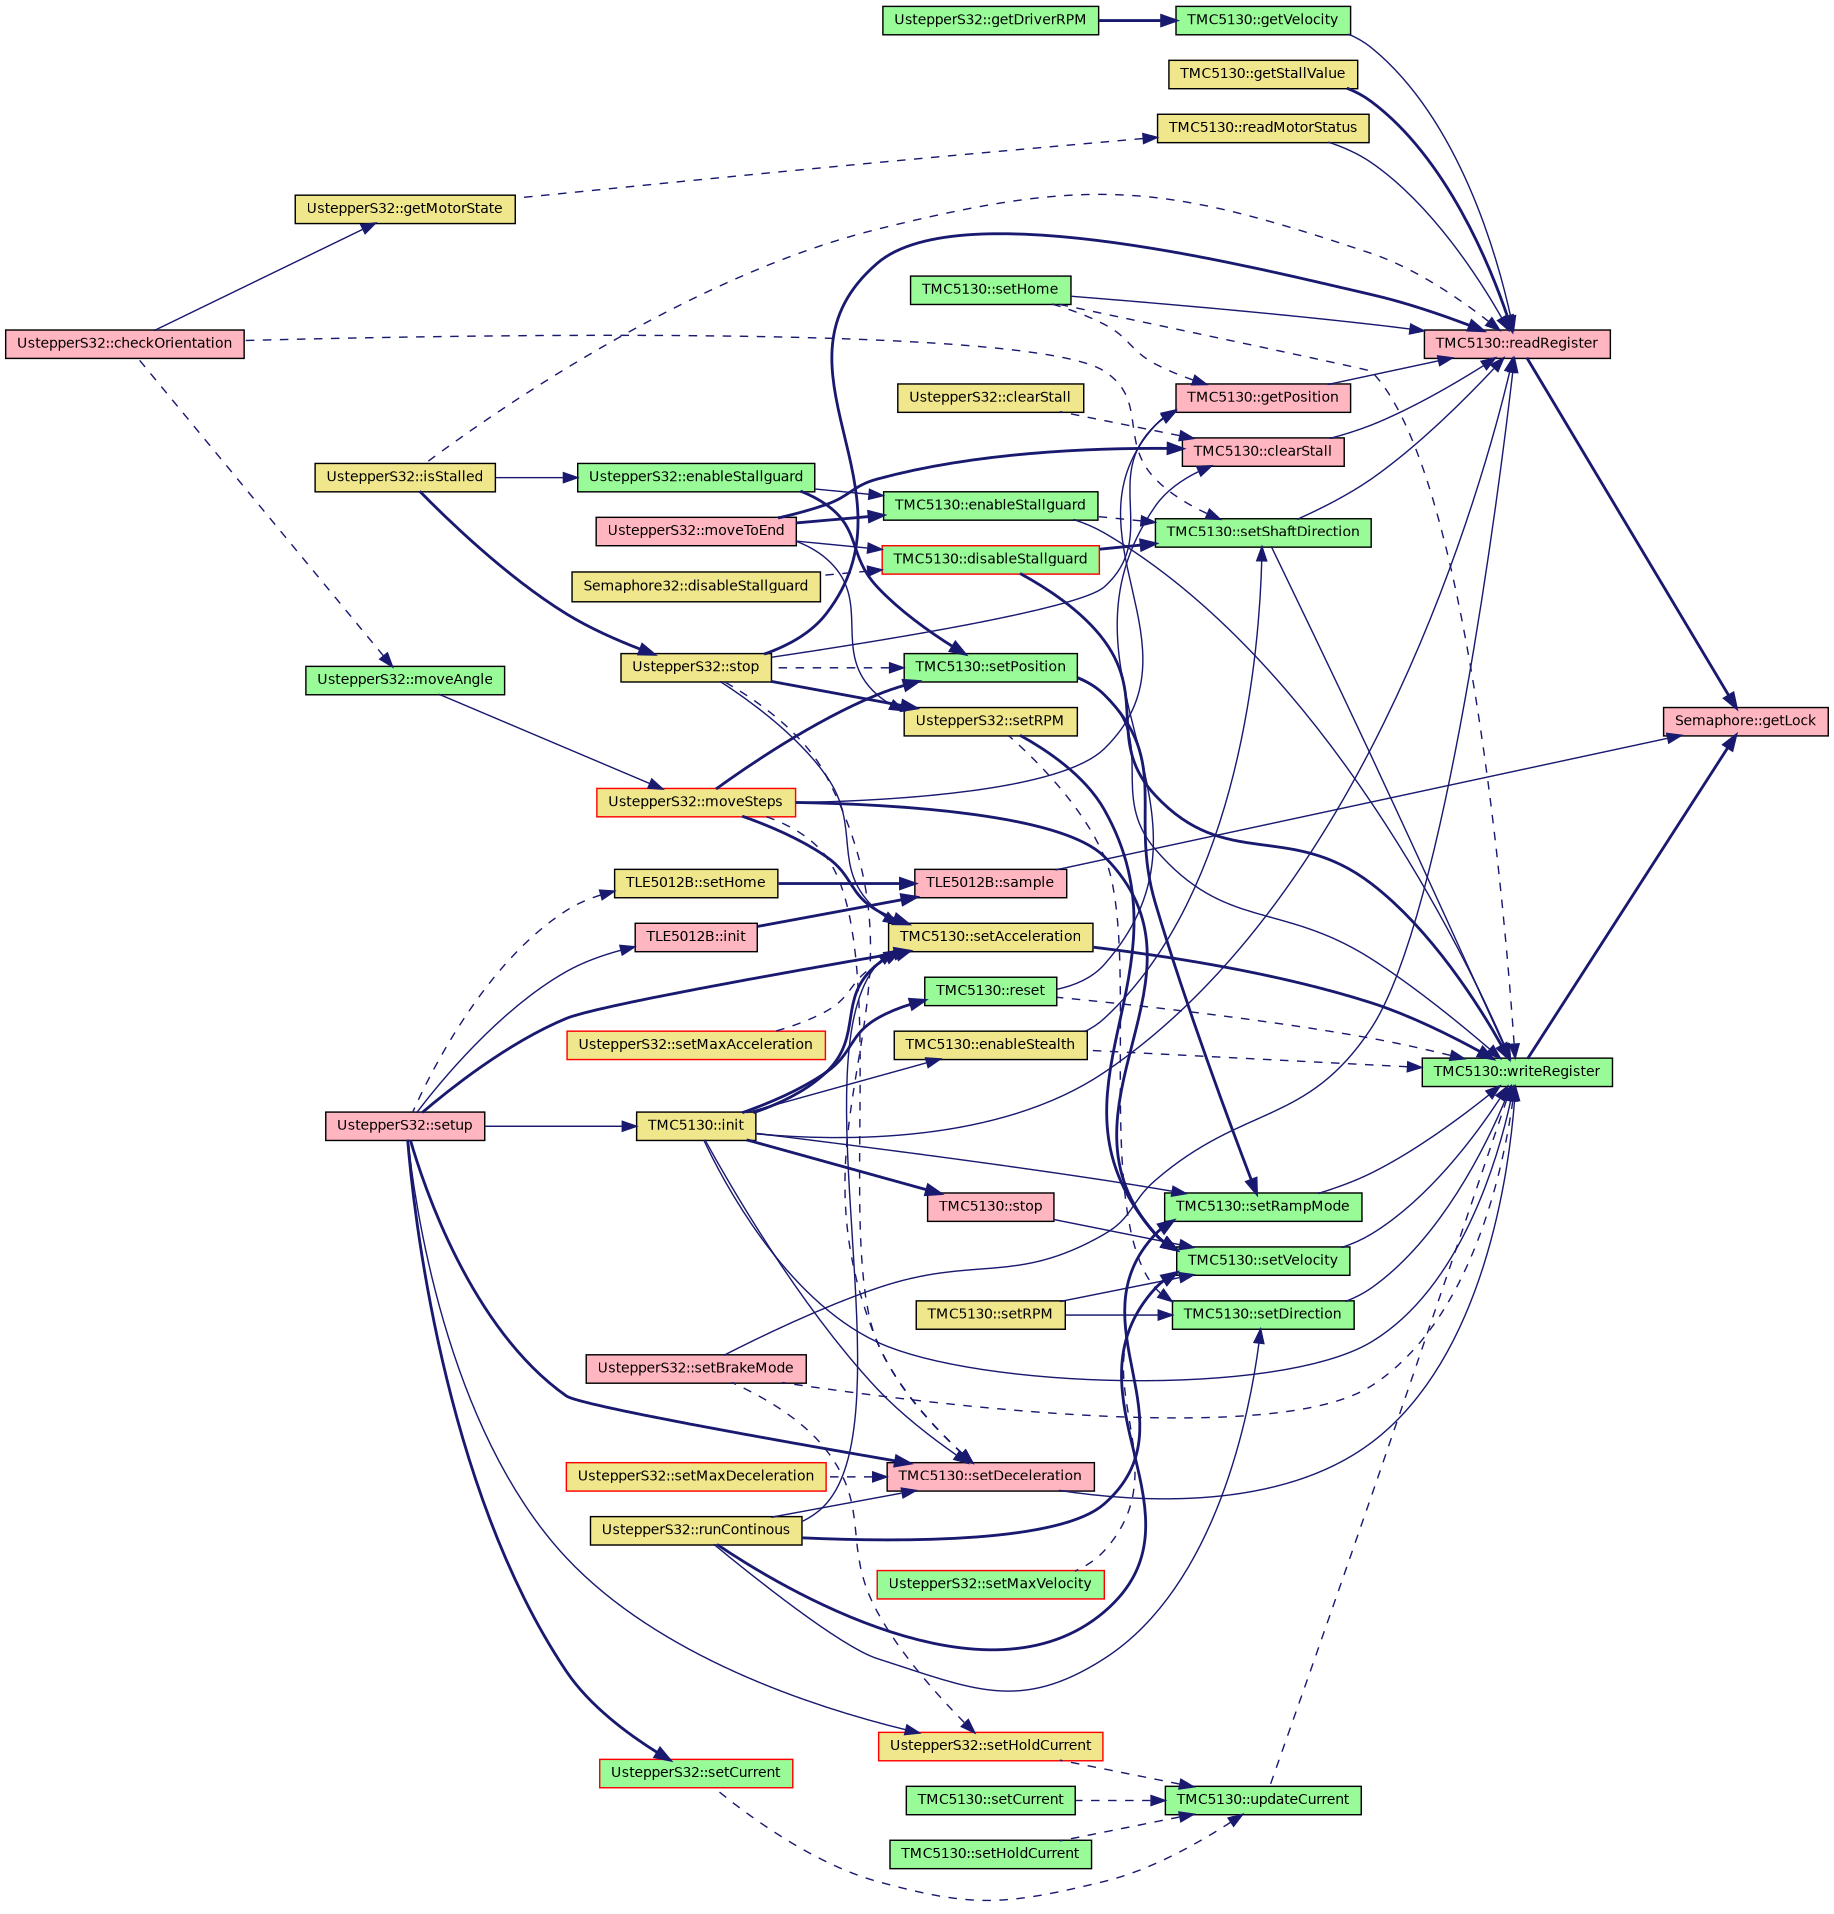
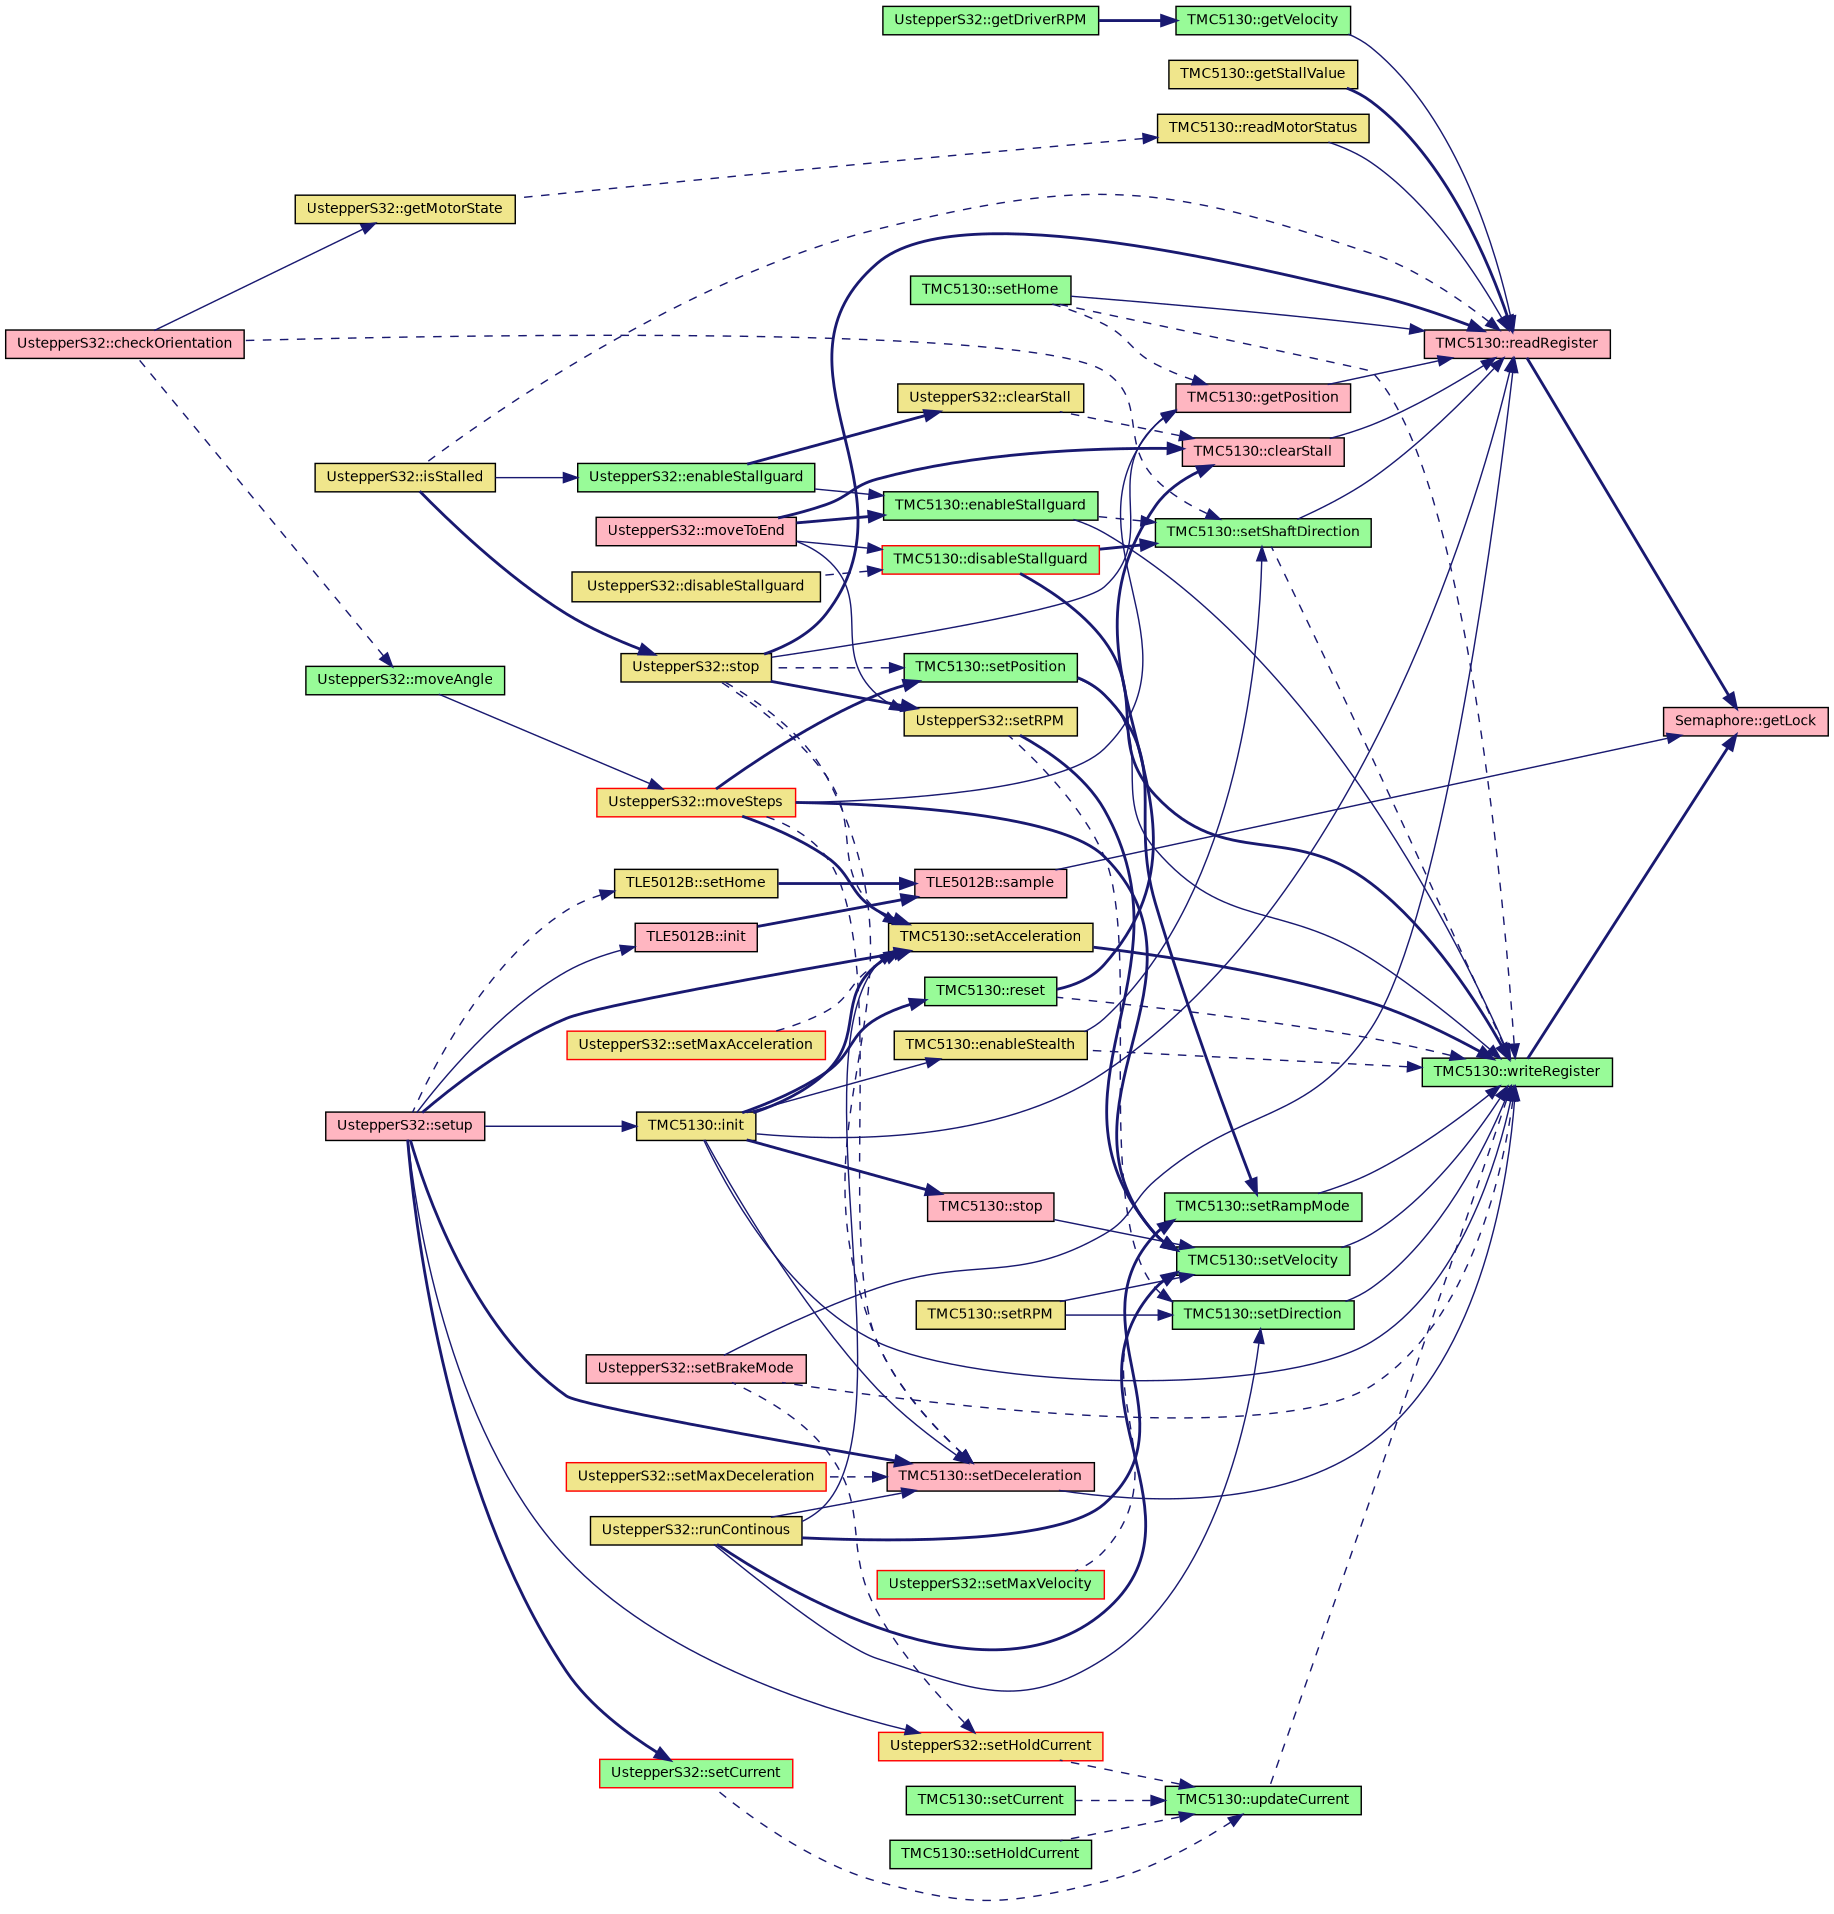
  digraph {
    rankdir=RL
    node [color=black fillcolor=palegreen fontname=Helvetica fontsize=10 shape=record style=filled]
    edge [color=midnightblue dir=back fontname=Helvetica fontsize=10 labelfontname=Helvetica labelfontsize=10 style=solid]
    n1 [fillcolor=lightpink fontcolor=black height=0.2 label="Semaphore::getLock" width=0.4]
    n2 [fillcolor=lightpink height=0.2 label="TMC5130::readRegister" width=0.4]
    n3 [fillcolor=lightpink height=0.2 label="TLE5012B::sample" width=0.4]
    n4 [height=0.2 label="TMC5130::writeRegister" width=0.4]
    n5 [fillcolor=lightpink height=0.2 label="TMC5130::clearStall" width=0.4]
    n6 [fillcolor=khaki height=0.2 label="UstepperS32::isStalled" width=0.4]
    n7 [fillcolor=khaki height=0.2 label="TMC5130::init" width=0.4]
    n8 [fillcolor=lightpink height=0.2 label="TMC5130::getPosition" width=0.4]
    n9 [height=0.2 label="TMC5130::setHome" width=0.4]
    n10 [fillcolor=khaki height=0.2 label="UstepperS32::stop" width=0.4]
    n11 [fillcolor=khaki height=0.2 label="TMC5130::getStallValue" width=0.4]
    n12 [height=0.2 label="TMC5130::getVelocity" width=0.4]
    n13 [fillcolor=khaki height=0.2 label="TMC5130::readMotorStatus" width=0.4]
    n14 [fillcolor=lightpink height=0.2 label="UstepperS32::setBrakeMode" width=0.4]
    n15 [height=0.2 label="TMC5130::setShaftDirection" width=0.4]
    n16 [fillcolor=lightpink height=0.2 label="TLE5012B::init" width=0.4]
    n17 [fillcolor=khaki height=0.2 label="TLE5012B::setHome" width=0.4]
    n18 [height=0.2 label="TMC5130::reset" width=0.4]
    n19 [color=red height=0.2 label="TMC5130::disableStallguard" width=0.4]
    n20 [height=0.2 label="TMC5130::enableStallguard" width=0.4]
    n21 [fillcolor=khaki height=0.2 label="TMC5130::enableStealth" width=0.4]
    n22 [fillcolor=khaki height=0.2 label="TMC5130::setAcceleration" width=0.4]
    n23 [fillcolor=lightpink height=0.2 label="TMC5130::setDeceleration" width=0.4]
    n24 [height=0.2 label="TMC5130::setDirection" width=0.4]
    n25 [height=0.2 label="TMC5130::setPosition" width=0.4]
    n26 [height=0.2 label="TMC5130::setRampMode" width=0.4]
    n27 [height=0.2 label="TMC5130::setVelocity" width=0.4]
    n28 [height=0.2 label="TMC5130::updateCurrent" width=0.4]
    n29 [fillcolor=khaki height=0.2 label="UstepperS32::clearStall" width=0.4]
    n30 [fillcolor=lightpink height=0.2 label="UstepperS32::moveToEnd" width=0.4]
    n31 [fillcolor=lightpink height=0.2 label="UstepperS32::setup" width=0.4]
    n32 [color=red fillcolor=khaki height=0.2 label="UstepperS32::moveSteps" width=0.4]
    n33 [height=0.2 label="UstepperS32::getDriverRPM" width=0.4]
    n34 [fillcolor=khaki height=0.2 label="UstepperS32::getMotorState" width=0.4]
    n35 [fillcolor=lightpink height=0.2 label="UstepperS32::checkOrientation" width=0.4]
    n36 [height=0.2 label="UstepperS32::enableStallguard" width=0.4]
    n37 [height=0.2 label="UstepperS32::moveAngle" width=0.4]
-   n38 [fillcolor=khaki height=0.2 label="Semaphore32::disableStallguard" width=0.4]
+   n38 [fillcolor=khaki height=0.2 label="UstepperS32::disableStallguard" width=0.4]
    n39 [fillcolor=khaki height=0.2 label="UstepperS32::runContinous" width=0.4]
    n40 [color=red fillcolor=khaki height=0.2 label="UstepperS32::setMaxAcceleration" width=0.4]
    n41 [color=red fillcolor=khaki height=0.2 label="UstepperS32::setMaxDeceleration" width=0.4]
    n42 [fillcolor=khaki height=0.2 label="TMC5130::setRPM" width=0.4]
    n43 [fillcolor=khaki height=0.2 label="UstepperS32::setRPM" width=0.4]
    n44 [color=red height=0.2 label="UstepperS32::setMaxVelocity" width=0.4]
    n45 [fillcolor=lightpink height=0.2 label="TMC5130::stop" width=0.4]
    n46 [color=red height=0.2 label="UstepperS32::setCurrent" width=0.4]
    n47 [height=0.2 label="TMC5130::setCurrent" width=0.4]
    n48 [color=red fillcolor=khaki height=0.2 label="UstepperS32::setHoldCurrent" width=0.4]
    n49 [height=0.2 label="TMC5130::setHoldCurrent" width=0.4]
    n1 -> n2 [style=bold]
    n1 -> n3
    n1 -> n4 [style=bold]
    n2 -> n5
    n2 -> n6 [style=dashed]
    n2 -> n7
    n2 -> n8
    n2 -> n9
    n2 -> n10 [style=bold]
    n2 -> n11 [style=bold]
    n2 -> n12
    n2 -> n13
    n2 -> n14
    n2 -> n15
    n3 -> n16 [style=bold]
    n3 -> n17 [style=bold]
    n4 -> n7
    n4 -> n9 [style=dashed]
    n4 -> n14 [style=dashed]
-   n4 -> n15
+   n4 -> n15 [style=dashed]
    n4 -> n18 [style=dashed]
    n4 -> n19 [style=bold]
    n4 -> n20
    n4 -> n21 [style=dashed]
    n4 -> n22 [style=bold]
    n4 -> n23
    n4 -> n24
    n4 -> n25
    n4 -> n26
    n4 -> n27
    n4 -> n28 [style=dashed]
-   n5 -> n18
+   n5 -> n18 [style=bold]
    n5 -> n29 [style=dashed]
    n5 -> n30 [style=bold]
    n7 -> n31
    n8 -> n9 [style=dashed]
    n8 -> n10
    n8 -> n32
    n10 -> n6 [style=bold]
    n12 -> n33 [style=bold]
    n13 -> n34 [style=dashed]
    n15 -> n19 [style=bold]
    n15 -> n20 [style=dashed]
    n15 -> n21
    n15 -> n35 [style=dashed]
    n16 -> n31
    n17 -> n31 [style=dashed]
    n18 -> n7 [style=bold]
    n19 -> n30
    n19 -> n38 [style=dashed]
    n20 -> n30 [style=bold]
    n20 -> n36
    n21 -> n7
    n22 -> n7 [style=bold]
-   n22 -> n10
+   n22 -> n10 [style=dashed]
    n22 -> n31 [style=bold]
    n22 -> n32 [style=bold]
    n22 -> n39
    n22 -> n40 [style=dashed]
    n23 -> n7
    n23 -> n10 [style=dashed]
    n23 -> n31 [style=bold]
    n23 -> n32 [style=dashed]
    n23 -> n39
    n23 -> n41 [style=dashed]
    n24 -> n39
    n24 -> n42
    n24 -> n43 [style=dashed]
    n25 -> n10 [style=dashed]
    n25 -> n32 [style=bold]
-   n26 -> n7
    n26 -> n25 [style=bold]
    n26 -> n39 [style=bold]
    n27 -> n32 [style=bold]
    n27 -> n39 [style=bold]
    n27 -> n42
    n27 -> n43 [style=bold]
    n27 -> n44 [style=dashed]
    n27 -> n45
    n28 -> n46 [style=dashed]
    n28 -> n47 [style=dashed]
    n28 -> n48 [style=dashed]
    n28 -> n49 [style=dashed]
-   n25 -> n36 [style=bold]
+   n29 -> n36 [style=bold]
    n32 -> n37
    n34 -> n35
    n36 -> n6
    n37 -> n35 [style=dashed]
    n43 -> n10 [style=bold]
    n43 -> n30
    n45 -> n7 [style=bold]
    n46 -> n31 [style=bold]
    n48 -> n14 [style=dashed]
    n48 -> n31
  }
